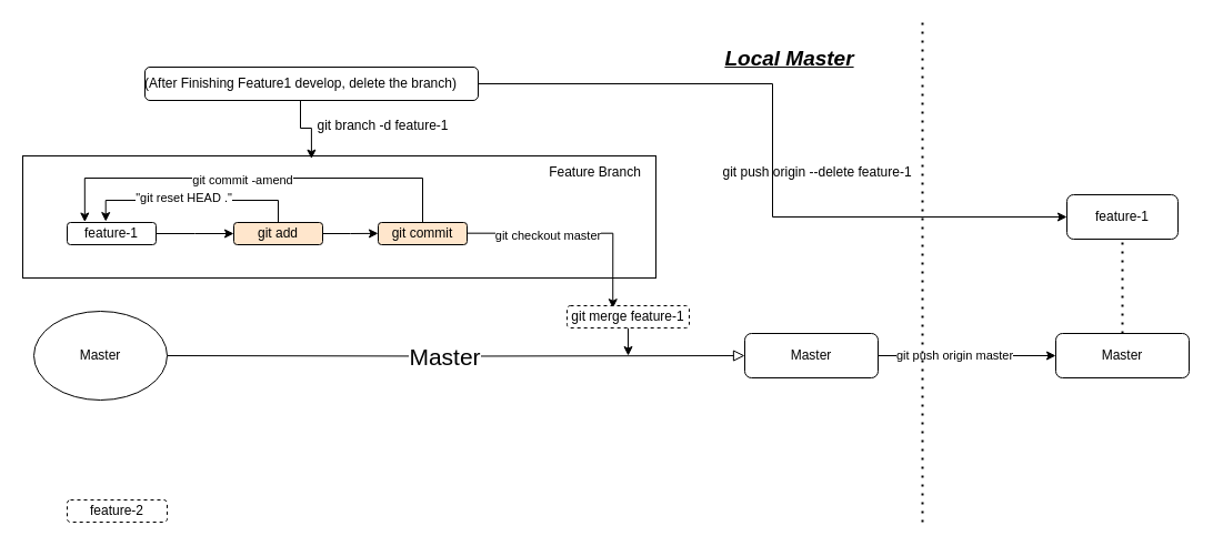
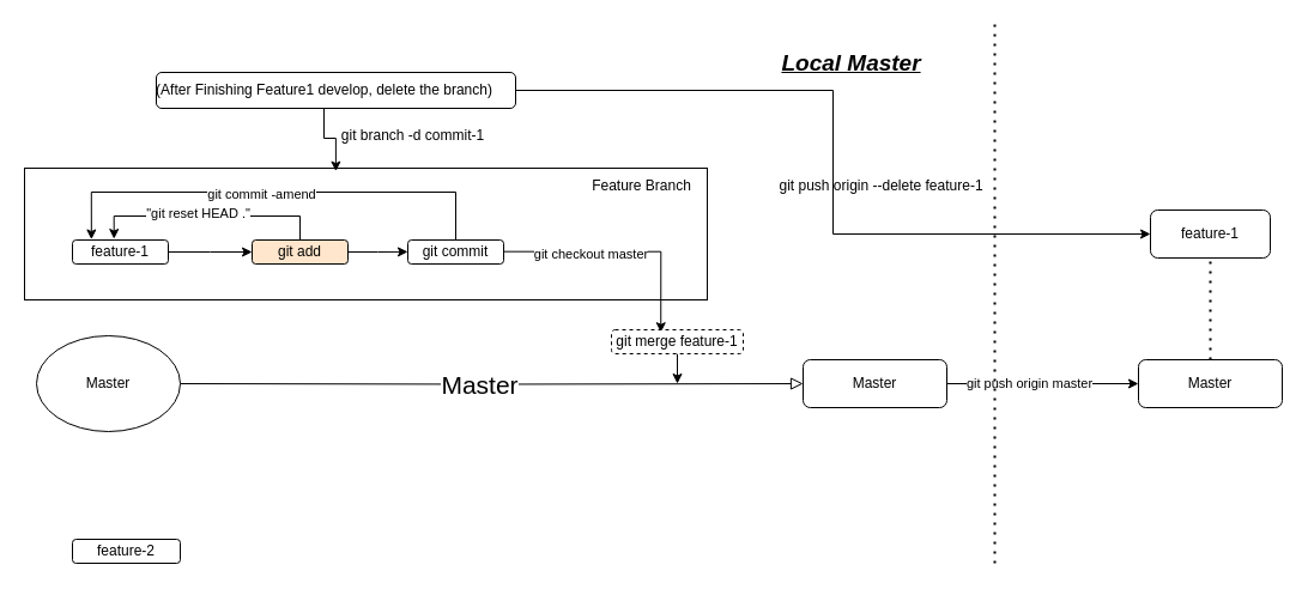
  <mxCell id="0" />
  <mxCell id="1" parent="0" />
  <mxCell id="2" value="" style="rounded=0;whiteSpace=wrap;html=1;" vertex="1" parent="1"><mxGeometry x="20" y="140" width="570" height="110" as="geometry" /></mxCell>
  <mxCell id="3" value="" style="rounded=0;html=1;jettySize=auto;orthogonalLoop=1;fontSize=11;endArrow=block;endFill=0;endSize=8;strokeWidth=1;shadow=0;labelBackgroundColor=none;edgeStyle=orthogonalEdgeStyle;entryX=0;entryY=0.5;entryDx=0;entryDy=0;" parent="1" target="7" edge="1"><mxGeometry relative="1" as="geometry"><mxPoint x="150" y="320" as="sourcePoint" /><mxPoint x="320" y="320" as="targetPoint" /></mxGeometry></mxCell>
  <mxCell id="4" value="&lt;font style=&quot;font-size: 21px;&quot;&gt;Master&lt;/font&gt;" style="edgeLabel;html=1;align=center;verticalAlign=middle;resizable=0;points=[];" vertex="1" connectable="0" parent="3"><mxGeometry x="-0.219" y="2" relative="1" as="geometry"><mxPoint x="46" y="2" as="offset" /></mxGeometry></mxCell>
  <mxCell id="5" style="edgeStyle=orthogonalEdgeStyle;rounded=0;orthogonalLoop=1;jettySize=auto;html=1;exitX=1;exitY=0.5;exitDx=0;exitDy=0;entryX=0;entryY=0.5;entryDx=0;entryDy=0;" edge="1" parent="1" source="7" target="22"><mxGeometry relative="1" as="geometry" /></mxCell>
  <mxCell id="6" value="git push origin master" style="edgeLabel;html=1;align=center;verticalAlign=middle;resizable=0;points=[];" vertex="1" connectable="0" parent="5"><mxGeometry x="-0.15" y="1" relative="1" as="geometry"><mxPoint as="offset" /></mxGeometry></mxCell>
  <mxCell id="7" value="Master" style="rounded=1;whiteSpace=wrap;html=1;fontSize=12;glass=0;strokeWidth=1;shadow=0;" parent="1" vertex="1"><mxGeometry x="670" y="300" width="120" height="40" as="geometry" /></mxCell>
  <mxCell id="8" value="" style="edgeStyle=orthogonalEdgeStyle;rounded=0;orthogonalLoop=1;jettySize=auto;html=1;" edge="1" parent="1" source="9"><mxGeometry relative="1" as="geometry"><mxPoint x="210" y="210" as="targetPoint" /></mxGeometry></mxCell>
  <mxCell id="9" value="feature-1" style="rounded=1;whiteSpace=wrap;html=1;" vertex="1" parent="1"><mxGeometry x="60" y="200" width="80" height="20" as="geometry" /></mxCell>
- <mxCell id="10" value="feature-2" style="rounded=1;whiteSpace=wrap;html=1;dashed=1;" vertex="1" parent="1"><mxGeometry x="60" y="450" width="90" height="20" as="geometry" /></mxCell>
+ <mxCell id="10" value="feature-2" style="rounded=1;whiteSpace=wrap;html=1;" vertex="1" parent="1"><mxGeometry x="60" y="450" width="90" height="20" as="geometry" /></mxCell>
  <mxCell id="11" style="edgeStyle=orthogonalEdgeStyle;rounded=0;orthogonalLoop=1;jettySize=auto;html=1;exitX=0.5;exitY=0;exitDx=0;exitDy=0;entryX=0.434;entryY=-0.047;entryDx=0;entryDy=0;entryPerimeter=0;" edge="1" parent="1" source="14" target="9"><mxGeometry relative="1" as="geometry" /></mxCell>
  <mxCell id="12" value="&quot;git reset HEAD .&quot;" style="edgeLabel;html=1;align=center;verticalAlign=middle;resizable=0;points=[];" vertex="1" connectable="0" parent="11"><mxGeometry x="0.089" y="-3" relative="1" as="geometry"><mxPoint as="offset" /></mxGeometry></mxCell>
  <mxCell id="13" style="edgeStyle=orthogonalEdgeStyle;rounded=0;orthogonalLoop=1;jettySize=auto;html=1;exitX=1;exitY=0.5;exitDx=0;exitDy=0;" edge="1" parent="1" source="14"><mxGeometry relative="1" as="geometry"><mxPoint x="340" y="209.862" as="targetPoint" /></mxGeometry></mxCell>
  <mxCell id="14" value="git add" style="rounded=1;whiteSpace=wrap;html=1;fillColor=#ffe6cc;" vertex="1" parent="1"><mxGeometry x="210" y="200" width="80" height="20" as="geometry" /></mxCell>
  <mxCell id="15" style="edgeStyle=orthogonalEdgeStyle;rounded=0;orthogonalLoop=1;jettySize=auto;html=1;exitX=0.5;exitY=0;exitDx=0;exitDy=0;entryX=0.198;entryY=-0.024;entryDx=0;entryDy=0;entryPerimeter=0;" edge="1" parent="1" source="17" target="9"><mxGeometry relative="1" as="geometry"><Array as="points"><mxPoint x="380" y="160" /><mxPoint x="76" y="160" /></Array></mxGeometry></mxCell>
  <mxCell id="16" value="git commit -amend" style="edgeLabel;html=1;align=center;verticalAlign=middle;resizable=0;points=[];" vertex="1" connectable="0" parent="15"><mxGeometry x="0.057" y="1" relative="1" as="geometry"><mxPoint as="offset" /></mxGeometry></mxCell>
- <mxCell id="17" value="git commit" style="rounded=1;whiteSpace=wrap;html=1;fillColor=#ffe6cc;" vertex="1" parent="1"><mxGeometry x="340" y="200" width="80" height="20" as="geometry" /></mxCell>
+ <mxCell id="17" value="git commit" style="rounded=1;whiteSpace=wrap;html=1;" vertex="1" parent="1"><mxGeometry x="340" y="200" width="80" height="20" as="geometry" /></mxCell>
  <mxCell id="18" style="edgeStyle=orthogonalEdgeStyle;rounded=0;orthogonalLoop=1;jettySize=auto;html=1;exitX=1;exitY=0.5;exitDx=0;exitDy=0;entryX=0.375;entryY=0.111;entryDx=0;entryDy=0;entryPerimeter=0;" edge="1" parent="1" target="21"><mxGeometry relative="1" as="geometry"><mxPoint x="550" y="290" as="targetPoint" /><mxPoint x="420" y="209.66" as="sourcePoint" /><Array as="points"><mxPoint x="551" y="210" /></Array></mxGeometry></mxCell>
  <mxCell id="19" value="git checkout master" style="edgeLabel;html=1;align=center;verticalAlign=middle;resizable=0;points=[];" vertex="1" connectable="0" parent="18"><mxGeometry x="-0.261" y="-2" relative="1" as="geometry"><mxPoint as="offset" /></mxGeometry></mxCell>
  <mxCell id="20" style="edgeStyle=orthogonalEdgeStyle;rounded=0;orthogonalLoop=1;jettySize=auto;html=1;exitX=0.5;exitY=1;exitDx=0;exitDy=0;" edge="1" parent="1" source="21"><mxGeometry relative="1" as="geometry"><mxPoint x="565.034" y="320" as="targetPoint" /></mxGeometry></mxCell>
  <mxCell id="21" value="git merge feature-1" style="rounded=1;whiteSpace=wrap;html=1;dashed=1;" vertex="1" parent="1"><mxGeometry x="510" y="275" width="110" height="20" as="geometry" /></mxCell>
  <mxCell id="22" value="Master" style="rounded=1;whiteSpace=wrap;html=1;fontSize=12;glass=0;strokeWidth=1;shadow=0;" vertex="1" parent="1"><mxGeometry x="950" y="300" width="120" height="40" as="geometry" /></mxCell>
  <mxCell id="23" value="&lt;font style=&quot;font-size: 19px;&quot;&gt;&lt;b&gt;&lt;i&gt;&lt;u&gt;Local Master&lt;/u&gt;&lt;/i&gt;&lt;/b&gt;&lt;/font&gt;" style="text;html=1;align=center;verticalAlign=middle;resizable=0;points=[];autosize=1;strokeColor=none;fillColor=none;" vertex="1" parent="1"><mxGeometry x="640" y="33" width="140" height="40" as="geometry" /></mxCell>
  <mxCell id="24" value="" style="endArrow=none;dashed=1;html=1;dashPattern=1 3;strokeWidth=2;rounded=0;" edge="1" parent="1"><mxGeometry width="50" height="50" relative="1" as="geometry"><mxPoint x="830" y="470" as="sourcePoint" /><mxPoint x="830" as="targetPoint" y="20" /></mxGeometry></mxCell>
  <mxCell id="25" style="edgeStyle=orthogonalEdgeStyle;rounded=0;orthogonalLoop=1;jettySize=auto;html=1;exitX=1;exitY=0.5;exitDx=0;exitDy=0;entryX=0;entryY=0.5;entryDx=0;entryDy=0;" edge="1" parent="1" source="26" target="32"><mxGeometry relative="1" as="geometry" /></mxCell>
  <mxCell id="26" value="" style="rounded=1;whiteSpace=wrap;html=1;" vertex="1" parent="1"><mxGeometry x="130" y="60" width="300" height="30" as="geometry" /></mxCell>
  <mxCell id="27" style="edgeStyle=orthogonalEdgeStyle;rounded=0;orthogonalLoop=1;jettySize=auto;html=1;entryX=0.456;entryY=0.024;entryDx=0;entryDy=0;entryPerimeter=0;" edge="1" parent="1" source="28" target="2"><mxGeometry relative="1" as="geometry" /></mxCell>
  <mxCell id="28" value="(After Finishing Feature1 develop, delete the branch)" style="text;html=1;align=center;verticalAlign=middle;resizable=0;points=[];autosize=1;strokeColor=none;fillColor=none;" vertex="1" parent="1"><mxGeometry x="120" y="60" width="300" height="30" as="geometry" /></mxCell>
  <mxCell id="29" value="Master" style="ellipse;whiteSpace=wrap;html=1;" vertex="1" parent="1"><mxGeometry x="30" y="280" width="120" height="80" as="geometry" /></mxCell>
  <mxCell id="30" value="Feature Branch" style="text;html=1;align=center;verticalAlign=middle;resizable=0;points=[];autosize=1;strokeColor=none;fillColor=none;" vertex="1" parent="1"><mxGeometry x="480" y="140" width="110" height="30" as="geometry" /></mxCell>
- <mxCell id="31" value="git branch -d feature-1" style="text;html=1;align=center;verticalAlign=middle;resizable=0;points=[];autosize=1;strokeColor=none;fillColor=none;" vertex="1" parent="1"><mxGeometry x="274" y="98" width="140" height="30" as="geometry" /></mxCell>
+ <mxCell id="31" value="git branch -d commit-1" style="text;html=1;align=center;verticalAlign=middle;resizable=0;points=[];autosize=1;strokeColor=none;fillColor=none;" vertex="1" parent="1"><mxGeometry x="274" y="98" width="140" height="30" as="geometry" /></mxCell>
  <mxCell id="32" value="feature-1" style="rounded=1;whiteSpace=wrap;html=1;" vertex="1" parent="1"><mxGeometry x="960" y="175" width="100" height="40" as="geometry" /></mxCell>
  <mxCell id="33" value="" style="endArrow=none;dashed=1;html=1;dashPattern=1 3;strokeWidth=2;rounded=0;entryX=0.5;entryY=1;entryDx=0;entryDy=0;" edge="1" parent="1" source="22" target="32"><mxGeometry width="50" height="50" relative="1" as="geometry"><mxPoint x="590" y="330" as="sourcePoint" /><mxPoint x="640" y="280" as="targetPoint" /></mxGeometry></mxCell>
  <mxCell id="34" value="git push origin --delete feature-1" style="text;html=1;align=center;verticalAlign=middle;resizable=0;points=[];autosize=1;strokeColor=none;fillColor=none;" vertex="1" parent="1"><mxGeometry x="640" y="140" width="190" height="30" as="geometry" /></mxCell>
